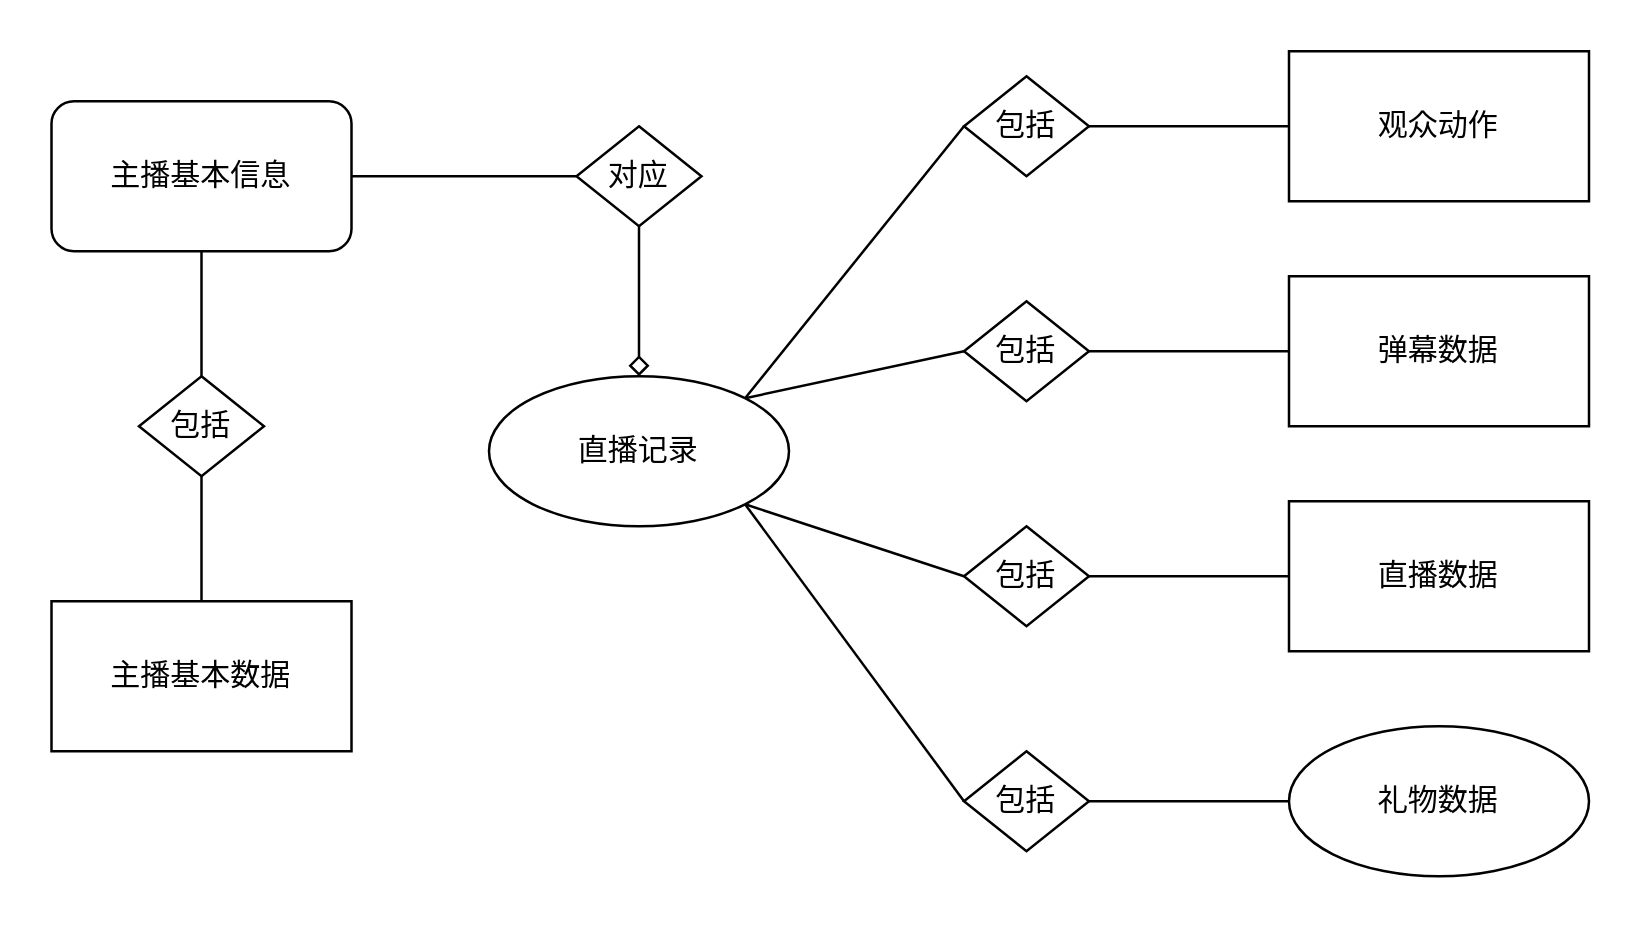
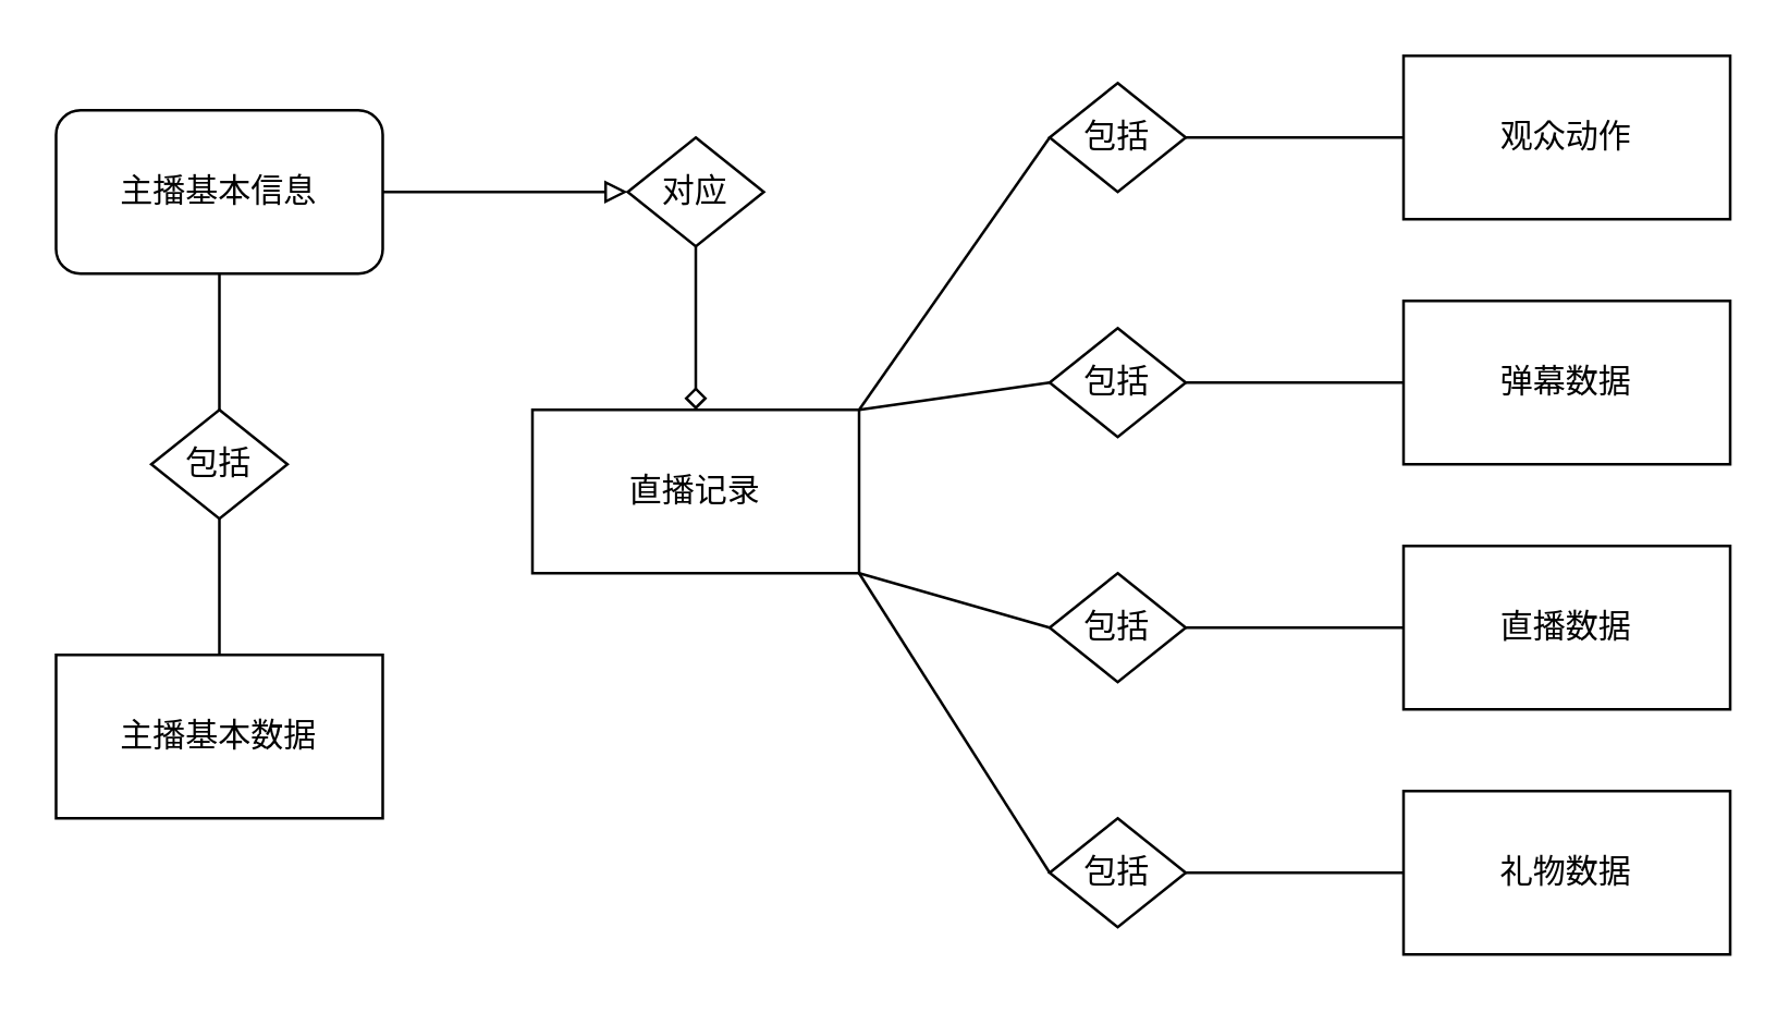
  <mxCell id="0" />
  <mxCell id="1" parent="0" />
- <mxCell id="2" value="直播记录" style="ellipse;whiteSpace=wrap;html=1;" vertex="1" parent="1"><mxGeometry x="195" y="150" width="120" height="60" as="geometry" /></mxCell>
+ <mxCell id="2" value="直播记录" style="rounded=0;whiteSpace=wrap;html=1;" vertex="1" parent="1"><mxGeometry x="195" y="150" width="120" height="60" as="geometry" /></mxCell>
  <mxCell id="3" value="直播数据" style="rounded=0;whiteSpace=wrap;html=1;" vertex="1" parent="1"><mxGeometry x="515" y="200" width="120" height="60" as="geometry" /></mxCell>
  <mxCell id="4" value="弹幕数据" style="rounded=0;whiteSpace=wrap;html=1;" vertex="1" parent="1"><mxGeometry x="515" y="110" width="120" height="60" as="geometry" /></mxCell>
  <mxCell id="5" value="观众动作" style="rounded=0;whiteSpace=wrap;html=1;" vertex="1" parent="1"><mxGeometry x="515" y="20" width="120" height="60" as="geometry" /></mxCell>
- <mxCell id="6" value="礼物数据" style="ellipse;whiteSpace=wrap;html=1;" vertex="1" parent="1"><mxGeometry x="515" y="290" width="120" height="60" as="geometry" /></mxCell>
+ <mxCell id="6" value="礼物数据" style="rounded=0;whiteSpace=wrap;html=1;" vertex="1" parent="1"><mxGeometry x="515" y="290" width="120" height="60" as="geometry" /></mxCell>
  <mxCell id="7" value="包括" style="rhombus;whiteSpace=wrap;html=1;" vertex="1" parent="1"><mxGeometry x="385" y="30" width="50" height="40" as="geometry" /></mxCell>
  <mxCell id="8" value="" style="edgeStyle=orthogonalEdgeStyle;rounded=0;orthogonalLoop=1;jettySize=auto;html=1;endArrow=none;endFill=0;" edge="1" parent="1" source="10" target="26"><mxGeometry relative="1" as="geometry" /></mxCell>
- <mxCell id="9" value="" style="edgeStyle=orthogonalEdgeStyle;rounded=0;orthogonalLoop=1;jettySize=auto;html=1;endArrow=none;endFill=0;" edge="1" parent="1" source="10" target="24"><mxGeometry relative="1" as="geometry" /></mxCell>
+ <mxCell id="9" value="" style="edgeStyle=orthogonalEdgeStyle;rounded=0;orthogonalLoop=1;jettySize=auto;html=1;endArrow=block;endFill=0;" edge="1" parent="1" source="10" target="24"><mxGeometry relative="1" as="geometry" /></mxCell>
  <mxCell id="10" value="主播基本信息" style="whiteSpace=wrap;html=1;rounded=1;" vertex="1" parent="1"><mxGeometry x="20" y="40" width="120" height="60" as="geometry" /></mxCell>
  <mxCell id="11" value="主播基本数据" style="rounded=0;whiteSpace=wrap;html=1;" vertex="1" parent="1"><mxGeometry x="20" y="240" width="120" height="60" as="geometry" /></mxCell>
  <mxCell id="12" value="包括" style="rhombus;whiteSpace=wrap;html=1;" vertex="1" parent="1"><mxGeometry x="385" y="120" width="50" height="40" as="geometry" /></mxCell>
  <mxCell id="13" value="包括" style="rhombus;whiteSpace=wrap;html=1;" vertex="1" parent="1"><mxGeometry x="385" y="210" width="50" height="40" as="geometry" /></mxCell>
  <mxCell id="14" value="包括" style="rhombus;whiteSpace=wrap;html=1;" vertex="1" parent="1"><mxGeometry x="385" y="300" width="50" height="40" as="geometry" /></mxCell>
  <mxCell id="15" value="" style="endArrow=none;html=1;rounded=0;entryX=0;entryY=0.5;entryDx=0;entryDy=0;exitX=1;exitY=1;exitDx=0;exitDy=0;" edge="1" parent="1" source="2" target="14"><mxGeometry width="50" height="50" relative="1" as="geometry"><mxPoint x="265" y="170" as="sourcePoint" /><mxPoint x="315" y="120" as="targetPoint" /></mxGeometry></mxCell>
  <mxCell id="16" value="" style="endArrow=none;html=1;rounded=0;entryX=0;entryY=0.5;entryDx=0;entryDy=0;exitX=1;exitY=1;exitDx=0;exitDy=0;" edge="1" parent="1" source="2" target="13"><mxGeometry width="50" height="50" relative="1" as="geometry"><mxPoint x="325" y="220" as="sourcePoint" /><mxPoint x="395" y="330" as="targetPoint" /></mxGeometry></mxCell>
  <mxCell id="17" value="" style="endArrow=none;html=1;rounded=0;entryX=0;entryY=0.5;entryDx=0;entryDy=0;exitX=1;exitY=0;exitDx=0;exitDy=0;" edge="1" parent="1" source="2" target="12"><mxGeometry width="50" height="50" relative="1" as="geometry"><mxPoint x="335" y="230" as="sourcePoint" /><mxPoint x="405" y="340" as="targetPoint" /></mxGeometry></mxCell>
  <mxCell id="18" value="" style="endArrow=none;html=1;rounded=0;entryX=0;entryY=0.5;entryDx=0;entryDy=0;exitX=1;exitY=0;exitDx=0;exitDy=0;" edge="1" parent="1" source="2" target="7"><mxGeometry width="50" height="50" relative="1" as="geometry"><mxPoint x="345" y="240" as="sourcePoint" /><mxPoint x="415" y="350" as="targetPoint" /></mxGeometry></mxCell>
  <mxCell id="19" value="" style="endArrow=none;html=1;rounded=0;entryX=0;entryY=0.5;entryDx=0;entryDy=0;exitX=1;exitY=0.5;exitDx=0;exitDy=0;" edge="1" parent="1" source="14" target="6"><mxGeometry width="50" height="50" relative="1" as="geometry"><mxPoint x="355" y="250" as="sourcePoint" /><mxPoint x="425" y="360" as="targetPoint" /></mxGeometry></mxCell>
  <mxCell id="20" value="" style="endArrow=none;html=1;rounded=0;entryX=0;entryY=0.5;entryDx=0;entryDy=0;exitX=1;exitY=0.5;exitDx=0;exitDy=0;" edge="1" parent="1" source="13" target="3"><mxGeometry width="50" height="50" relative="1" as="geometry"><mxPoint x="365" y="260" as="sourcePoint" /><mxPoint x="435" y="370" as="targetPoint" /></mxGeometry></mxCell>
  <mxCell id="21" value="" style="endArrow=none;html=1;rounded=0;entryX=0;entryY=0.5;entryDx=0;entryDy=0;exitX=1;exitY=0.5;exitDx=0;exitDy=0;" edge="1" parent="1" source="12" target="4"><mxGeometry width="50" height="50" relative="1" as="geometry"><mxPoint x="375" y="270" as="sourcePoint" /><mxPoint x="445" y="380" as="targetPoint" /></mxGeometry></mxCell>
  <mxCell id="22" value="" style="endArrow=none;html=1;rounded=0;entryX=0;entryY=0.5;entryDx=0;entryDy=0;exitX=1;exitY=0.5;exitDx=0;exitDy=0;" edge="1" parent="1" source="7" target="5"><mxGeometry width="50" height="50" relative="1" as="geometry"><mxPoint x="385" y="280" as="sourcePoint" /><mxPoint x="455" y="390" as="targetPoint" /></mxGeometry></mxCell>
  <mxCell id="23" value="" style="edgeStyle=orthogonalEdgeStyle;rounded=0;orthogonalLoop=1;jettySize=auto;html=1;endArrow=diamond;endFill=0;" edge="1" parent="1" source="24" target="2"><mxGeometry relative="1" as="geometry" /></mxCell>
  <mxCell id="24" value="对应" style="rhombus;whiteSpace=wrap;html=1;" vertex="1" parent="1"><mxGeometry x="230" y="50" width="50" height="40" as="geometry" /></mxCell>
  <mxCell id="25" value="" style="edgeStyle=orthogonalEdgeStyle;rounded=0;orthogonalLoop=1;jettySize=auto;html=1;endArrow=none;endFill=0;" edge="1" parent="1" source="26" target="11"><mxGeometry relative="1" as="geometry" /></mxCell>
  <mxCell id="26" value="包括" style="rhombus;whiteSpace=wrap;html=1;" vertex="1" parent="1"><mxGeometry x="55" y="150" width="50" height="40" as="geometry" /></mxCell>
